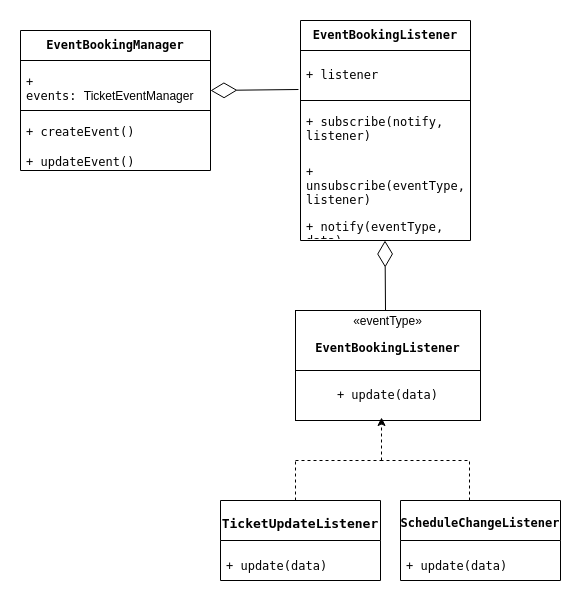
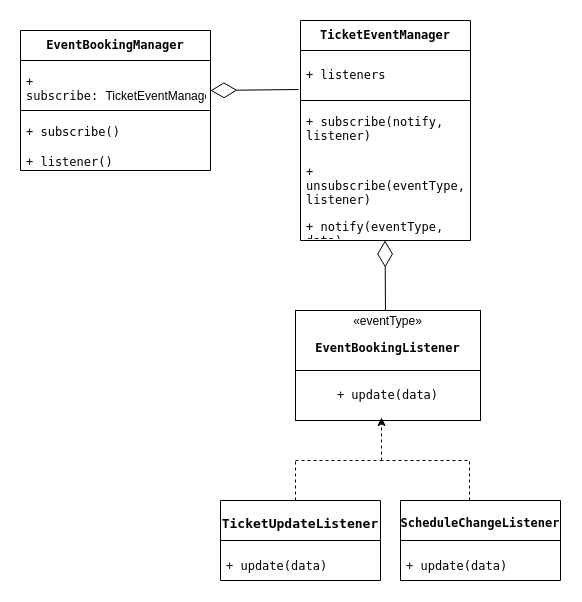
  <mxCell id="0" />
  <mxCell id="1" parent="0" />
  <mxCell id="2" value="&lt;p data-pm-slice=&quot;1 1 [&amp;quot;list&amp;quot;,{&amp;quot;spread&amp;quot;:true,&amp;quot;start&amp;quot;:1400,&amp;quot;end&amp;quot;:3936},&amp;quot;regular_list_item&amp;quot;,{&amp;quot;start&amp;quot;:1920,&amp;quot;end&amp;quot;:2423},&amp;quot;list&amp;quot;,{&amp;quot;spread&amp;quot;:false,&amp;quot;start&amp;quot;:1959,&amp;quot;end&amp;quot;:2423},&amp;quot;regular_list_item&amp;quot;,{&amp;quot;start&amp;quot;:1959,&amp;quot;end&amp;quot;:2074}]&quot;&gt;&lt;code&gt;&lt;b&gt;EventBookingManager&lt;/b&gt;&lt;/code&gt;&lt;/p&gt;" style="swimlane;fontStyle=0;childLayout=stackLayout;horizontal=1;startSize=30;horizontalStack=0;resizeParent=1;resizeParentMax=0;resizeLast=0;collapsible=1;marginBottom=0;whiteSpace=wrap;html=1;" vertex="1" parent="1"><mxGeometry x="20" y="30" width="190" height="140" as="geometry" /></mxCell>
- <mxCell id="3" value="&lt;p data-pm-slice=&quot;1 1 [&amp;quot;list&amp;quot;,{&amp;quot;spread&amp;quot;:true,&amp;quot;start&amp;quot;:1400,&amp;quot;end&amp;quot;:3936},&amp;quot;regular_list_item&amp;quot;,{&amp;quot;start&amp;quot;:1400,&amp;quot;end&amp;quot;:1918},&amp;quot;list&amp;quot;,{&amp;quot;spread&amp;quot;:false,&amp;quot;start&amp;quot;:1439,&amp;quot;end&amp;quot;:1918},&amp;quot;regular_list_item&amp;quot;,{&amp;quot;start&amp;quot;:1439,&amp;quot;end&amp;quot;:1569},&amp;quot;list&amp;quot;,{&amp;quot;spread&amp;quot;:false,&amp;quot;start&amp;quot;:1477,&amp;quot;end&amp;quot;:1569},&amp;quot;regular_list_item&amp;quot;,{&amp;quot;start&amp;quot;:1477,&amp;quot;end&amp;quot;:1569}]&quot;&gt;&lt;code&gt;+ events:&amp;nbsp;&lt;/code&gt;&lt;span style=&quot;background-color: transparent; color: light-dark(rgb(0, 0, 0), rgb(255, 255, 255));&quot;&gt;TicketEventManager&lt;/span&gt;&lt;/p&gt;" style="text;strokeColor=default;fillColor=none;align=left;verticalAlign=middle;spacingLeft=4;spacingRight=4;overflow=hidden;points=[[0,0.5],[1,0.5]];portConstraint=eastwest;rotatable=0;whiteSpace=wrap;html=1;strokeWidth=1;" vertex="1" parent="2"><mxGeometry y="30" width="190" height="50" as="geometry" /></mxCell>
- <mxCell id="4" value="&lt;p data-pm-slice=&quot;1 1 [&amp;quot;list&amp;quot;,{&amp;quot;spread&amp;quot;:true,&amp;quot;start&amp;quot;:1400,&amp;quot;end&amp;quot;:3936},&amp;quot;regular_list_item&amp;quot;,{&amp;quot;start&amp;quot;:1920,&amp;quot;end&amp;quot;:2423},&amp;quot;list&amp;quot;,{&amp;quot;spread&amp;quot;:false,&amp;quot;start&amp;quot;:1959,&amp;quot;end&amp;quot;:2423},&amp;quot;regular_list_item&amp;quot;,{&amp;quot;start&amp;quot;:1959,&amp;quot;end&amp;quot;:2074},&amp;quot;list&amp;quot;,{&amp;quot;spread&amp;quot;:false,&amp;quot;start&amp;quot;:1996,&amp;quot;end&amp;quot;:2074},&amp;quot;regular_list_item&amp;quot;,{&amp;quot;start&amp;quot;:1996,&amp;quot;end&amp;quot;:2074}]&quot;&gt;&lt;code&gt;+ createEvent()&lt;/code&gt;&lt;/p&gt;" style="text;strokeColor=none;fillColor=none;align=left;verticalAlign=middle;spacingLeft=4;spacingRight=4;overflow=hidden;points=[[0,0.5],[1,0.5]];portConstraint=eastwest;rotatable=0;whiteSpace=wrap;html=1;" vertex="1" parent="2"><mxGeometry y="80" width="190" height="30" as="geometry" /></mxCell>
- <mxCell id="5" value="&lt;p data-pm-slice=&quot;1 1 [&amp;quot;list&amp;quot;,{&amp;quot;spread&amp;quot;:true,&amp;quot;start&amp;quot;:1400,&amp;quot;end&amp;quot;:3936},&amp;quot;regular_list_item&amp;quot;,{&amp;quot;start&amp;quot;:1920,&amp;quot;end&amp;quot;:2423},&amp;quot;list&amp;quot;,{&amp;quot;spread&amp;quot;:false,&amp;quot;start&amp;quot;:1959,&amp;quot;end&amp;quot;:2423},&amp;quot;regular_list_item&amp;quot;,{&amp;quot;start&amp;quot;:1959,&amp;quot;end&amp;quot;:2074},&amp;quot;list&amp;quot;,{&amp;quot;spread&amp;quot;:false,&amp;quot;start&amp;quot;:1996,&amp;quot;end&amp;quot;:2074},&amp;quot;regular_list_item&amp;quot;,{&amp;quot;start&amp;quot;:1996,&amp;quot;end&amp;quot;:2074}]&quot;&gt;&lt;code&gt;+ updateEvent()&lt;/code&gt;&lt;/p&gt;" style="text;strokeColor=none;fillColor=none;align=left;verticalAlign=middle;spacingLeft=4;spacingRight=4;overflow=hidden;points=[[0,0.5],[1,0.5]];portConstraint=eastwest;rotatable=0;whiteSpace=wrap;html=1;" vertex="1" parent="2"><mxGeometry y="110" width="190" height="30" as="geometry" /></mxCell>
+ <mxCell id="3" value="&lt;p data-pm-slice=&quot;1 1 [&amp;quot;list&amp;quot;,{&amp;quot;spread&amp;quot;:true,&amp;quot;start&amp;quot;:1400,&amp;quot;end&amp;quot;:3936},&amp;quot;regular_list_item&amp;quot;,{&amp;quot;start&amp;quot;:1400,&amp;quot;end&amp;quot;:1918},&amp;quot;list&amp;quot;,{&amp;quot;spread&amp;quot;:false,&amp;quot;start&amp;quot;:1439,&amp;quot;end&amp;quot;:1918},&amp;quot;regular_list_item&amp;quot;,{&amp;quot;start&amp;quot;:1439,&amp;quot;end&amp;quot;:1569},&amp;quot;list&amp;quot;,{&amp;quot;spread&amp;quot;:false,&amp;quot;start&amp;quot;:1477,&amp;quot;end&amp;quot;:1569},&amp;quot;regular_list_item&amp;quot;,{&amp;quot;start&amp;quot;:1477,&amp;quot;end&amp;quot;:1569}]&quot;&gt;&lt;code&gt;+ subscribe:&amp;nbsp;&lt;/code&gt;&lt;span style=&quot;background-color: transparent; color: light-dark(rgb(0, 0, 0), rgb(255, 255, 255));&quot;&gt;TicketEventManager&lt;/span&gt;&lt;/p&gt;" style="text;strokeColor=default;fillColor=none;align=left;verticalAlign=middle;spacingLeft=4;spacingRight=4;overflow=hidden;points=[[0,0.5],[1,0.5]];portConstraint=eastwest;rotatable=0;whiteSpace=wrap;html=1;strokeWidth=1;" vertex="1" parent="2"><mxGeometry y="30" width="190" height="50" as="geometry" /></mxCell>
+ <mxCell id="4" value="&lt;p data-pm-slice=&quot;1 1 [&amp;quot;list&amp;quot;,{&amp;quot;spread&amp;quot;:true,&amp;quot;start&amp;quot;:1400,&amp;quot;end&amp;quot;:3936},&amp;quot;regular_list_item&amp;quot;,{&amp;quot;start&amp;quot;:1920,&amp;quot;end&amp;quot;:2423},&amp;quot;list&amp;quot;,{&amp;quot;spread&amp;quot;:false,&amp;quot;start&amp;quot;:1959,&amp;quot;end&amp;quot;:2423},&amp;quot;regular_list_item&amp;quot;,{&amp;quot;start&amp;quot;:1959,&amp;quot;end&amp;quot;:2074},&amp;quot;list&amp;quot;,{&amp;quot;spread&amp;quot;:false,&amp;quot;start&amp;quot;:1996,&amp;quot;end&amp;quot;:2074},&amp;quot;regular_list_item&amp;quot;,{&amp;quot;start&amp;quot;:1996,&amp;quot;end&amp;quot;:2074}]&quot;&gt;&lt;code&gt;+ subscribe()&lt;/code&gt;&lt;/p&gt;" style="text;strokeColor=none;fillColor=none;align=left;verticalAlign=middle;spacingLeft=4;spacingRight=4;overflow=hidden;points=[[0,0.5],[1,0.5]];portConstraint=eastwest;rotatable=0;whiteSpace=wrap;html=1;" vertex="1" parent="2"><mxGeometry y="80" width="190" height="30" as="geometry" /></mxCell>
+ <mxCell id="5" value="&lt;p data-pm-slice=&quot;1 1 [&amp;quot;list&amp;quot;,{&amp;quot;spread&amp;quot;:true,&amp;quot;start&amp;quot;:1400,&amp;quot;end&amp;quot;:3936},&amp;quot;regular_list_item&amp;quot;,{&amp;quot;start&amp;quot;:1920,&amp;quot;end&amp;quot;:2423},&amp;quot;list&amp;quot;,{&amp;quot;spread&amp;quot;:false,&amp;quot;start&amp;quot;:1959,&amp;quot;end&amp;quot;:2423},&amp;quot;regular_list_item&amp;quot;,{&amp;quot;start&amp;quot;:1959,&amp;quot;end&amp;quot;:2074},&amp;quot;list&amp;quot;,{&amp;quot;spread&amp;quot;:false,&amp;quot;start&amp;quot;:1996,&amp;quot;end&amp;quot;:2074},&amp;quot;regular_list_item&amp;quot;,{&amp;quot;start&amp;quot;:1996,&amp;quot;end&amp;quot;:2074}]&quot;&gt;&lt;code&gt;+ listener()&lt;/code&gt;&lt;/p&gt;" style="text;strokeColor=none;fillColor=none;align=left;verticalAlign=middle;spacingLeft=4;spacingRight=4;overflow=hidden;points=[[0,0.5],[1,0.5]];portConstraint=eastwest;rotatable=0;whiteSpace=wrap;html=1;" vertex="1" parent="2"><mxGeometry y="110" width="190" height="30" as="geometry" /></mxCell>
  <mxCell id="6" value="" style="endArrow=diamondThin;endFill=0;endSize=24;html=1;rounded=0;exitX=-0.012;exitY=0.78;exitDx=0;exitDy=0;exitPerimeter=0;" edge="1" parent="1" source="8"><mxGeometry width="160" relative="1" as="geometry"><mxPoint x="310" y="90" as="sourcePoint" /><mxPoint x="210" y="90" as="targetPoint" /></mxGeometry></mxCell>
- <mxCell id="7" value="&lt;p data-pm-slice=&quot;1 1 [&amp;quot;list&amp;quot;,{&amp;quot;spread&amp;quot;:true,&amp;quot;start&amp;quot;:1400,&amp;quot;end&amp;quot;:3936},&amp;quot;regular_list_item&amp;quot;,{&amp;quot;start&amp;quot;:1920,&amp;quot;end&amp;quot;:2423},&amp;quot;list&amp;quot;,{&amp;quot;spread&amp;quot;:false,&amp;quot;start&amp;quot;:1959,&amp;quot;end&amp;quot;:2423},&amp;quot;regular_list_item&amp;quot;,{&amp;quot;start&amp;quot;:2077,&amp;quot;end&amp;quot;:2244}]&quot;&gt;&lt;code&gt;&lt;b&gt;EventBookingListener&lt;/b&gt;&lt;/code&gt;&lt;/p&gt;" style="swimlane;fontStyle=0;childLayout=stackLayout;horizontal=1;startSize=30;horizontalStack=0;resizeParent=1;resizeParentMax=0;resizeLast=0;collapsible=1;marginBottom=0;whiteSpace=wrap;html=1;" vertex="1" parent="1"><mxGeometry x="300" width="170" height="220" as="geometry" y="20" /></mxCell>
- <mxCell id="8" value="&lt;p data-pm-slice=&quot;1 1 [&amp;quot;list&amp;quot;,{&amp;quot;spread&amp;quot;:true,&amp;quot;start&amp;quot;:1400,&amp;quot;end&amp;quot;:3936},&amp;quot;regular_list_item&amp;quot;,{&amp;quot;start&amp;quot;:1400,&amp;quot;end&amp;quot;:1918},&amp;quot;list&amp;quot;,{&amp;quot;spread&amp;quot;:false,&amp;quot;start&amp;quot;:1439,&amp;quot;end&amp;quot;:1918},&amp;quot;regular_list_item&amp;quot;,{&amp;quot;start&amp;quot;:1572,&amp;quot;end&amp;quot;:1740},&amp;quot;list&amp;quot;,{&amp;quot;spread&amp;quot;:false,&amp;quot;start&amp;quot;:1614,&amp;quot;end&amp;quot;:1740},&amp;quot;regular_list_item&amp;quot;,{&amp;quot;start&amp;quot;:1614,&amp;quot;end&amp;quot;:1740}]&quot;&gt;&lt;code&gt;+ listener&lt;/code&gt;&lt;/p&gt;" style="text;strokeColor=default;fillColor=none;align=left;verticalAlign=middle;spacingLeft=4;spacingRight=4;overflow=hidden;points=[[0,0.5],[1,0.5]];portConstraint=eastwest;rotatable=0;whiteSpace=wrap;html=1;strokeWidth=1;" vertex="1" parent="7"><mxGeometry y="30" width="170" height="50" as="geometry" /></mxCell>
+ <mxCell id="7" value="&lt;p data-pm-slice=&quot;1 1 [&amp;quot;list&amp;quot;,{&amp;quot;spread&amp;quot;:true,&amp;quot;start&amp;quot;:1400,&amp;quot;end&amp;quot;:3936},&amp;quot;regular_list_item&amp;quot;,{&amp;quot;start&amp;quot;:1920,&amp;quot;end&amp;quot;:2423},&amp;quot;list&amp;quot;,{&amp;quot;spread&amp;quot;:false,&amp;quot;start&amp;quot;:1959,&amp;quot;end&amp;quot;:2423},&amp;quot;regular_list_item&amp;quot;,{&amp;quot;start&amp;quot;:2077,&amp;quot;end&amp;quot;:2244}]&quot;&gt;&lt;code&gt;&lt;b&gt;TicketEventManager&lt;/b&gt;&lt;/code&gt;&lt;/p&gt;" style="swimlane;fontStyle=0;childLayout=stackLayout;horizontal=1;startSize=30;horizontalStack=0;resizeParent=1;resizeParentMax=0;resizeLast=0;collapsible=1;marginBottom=0;whiteSpace=wrap;html=1;" vertex="1" parent="1"><mxGeometry x="300" width="170" height="220" as="geometry" y="20" /></mxCell>
+ <mxCell id="8" value="&lt;p data-pm-slice=&quot;1 1 [&amp;quot;list&amp;quot;,{&amp;quot;spread&amp;quot;:true,&amp;quot;start&amp;quot;:1400,&amp;quot;end&amp;quot;:3936},&amp;quot;regular_list_item&amp;quot;,{&amp;quot;start&amp;quot;:1400,&amp;quot;end&amp;quot;:1918},&amp;quot;list&amp;quot;,{&amp;quot;spread&amp;quot;:false,&amp;quot;start&amp;quot;:1439,&amp;quot;end&amp;quot;:1918},&amp;quot;regular_list_item&amp;quot;,{&amp;quot;start&amp;quot;:1572,&amp;quot;end&amp;quot;:1740},&amp;quot;list&amp;quot;,{&amp;quot;spread&amp;quot;:false,&amp;quot;start&amp;quot;:1614,&amp;quot;end&amp;quot;:1740},&amp;quot;regular_list_item&amp;quot;,{&amp;quot;start&amp;quot;:1614,&amp;quot;end&amp;quot;:1740}]&quot;&gt;&lt;code&gt;+ listeners&lt;/code&gt;&lt;/p&gt;" style="text;strokeColor=default;fillColor=none;align=left;verticalAlign=middle;spacingLeft=4;spacingRight=4;overflow=hidden;points=[[0,0.5],[1,0.5]];portConstraint=eastwest;rotatable=0;whiteSpace=wrap;html=1;strokeWidth=1;" vertex="1" parent="7"><mxGeometry y="30" width="170" height="50" as="geometry" /></mxCell>
  <mxCell id="9" value="&lt;p data-pm-slice=&quot;1 1 [&amp;quot;list&amp;quot;,{&amp;quot;spread&amp;quot;:true,&amp;quot;start&amp;quot;:1400,&amp;quot;end&amp;quot;:3936},&amp;quot;regular_list_item&amp;quot;,{&amp;quot;start&amp;quot;:1920,&amp;quot;end&amp;quot;:2423},&amp;quot;list&amp;quot;,{&amp;quot;spread&amp;quot;:false,&amp;quot;start&amp;quot;:1959,&amp;quot;end&amp;quot;:2423},&amp;quot;regular_list_item&amp;quot;,{&amp;quot;start&amp;quot;:2077,&amp;quot;end&amp;quot;:2244},&amp;quot;list&amp;quot;,{&amp;quot;spread&amp;quot;:false,&amp;quot;start&amp;quot;:2118,&amp;quot;end&amp;quot;:2244},&amp;quot;regular_list_item&amp;quot;,{&amp;quot;start&amp;quot;:2118,&amp;quot;end&amp;quot;:2244}]&quot;&gt;&lt;code&gt;+ subscribe(notify, listener)&lt;/code&gt;&lt;/p&gt;" style="text;strokeColor=none;fillColor=none;align=left;verticalAlign=middle;spacingLeft=4;spacingRight=4;overflow=hidden;points=[[0,0.5],[1,0.5]];portConstraint=eastwest;rotatable=0;whiteSpace=wrap;html=1;" vertex="1" parent="7"><mxGeometry y="80" width="170" height="50" as="geometry" /></mxCell>
  <mxCell id="10" value="&lt;p data-pm-slice=&quot;1 1 [&amp;quot;list&amp;quot;,{&amp;quot;spread&amp;quot;:true,&amp;quot;start&amp;quot;:1400,&amp;quot;end&amp;quot;:3936},&amp;quot;regular_list_item&amp;quot;,{&amp;quot;start&amp;quot;:1400,&amp;quot;end&amp;quot;:1918},&amp;quot;list&amp;quot;,{&amp;quot;spread&amp;quot;:false,&amp;quot;start&amp;quot;:1439,&amp;quot;end&amp;quot;:1918},&amp;quot;regular_list_item&amp;quot;,{&amp;quot;start&amp;quot;:1572,&amp;quot;end&amp;quot;:1740},&amp;quot;list&amp;quot;,{&amp;quot;spread&amp;quot;:false,&amp;quot;start&amp;quot;:1614,&amp;quot;end&amp;quot;:1740},&amp;quot;regular_list_item&amp;quot;,{&amp;quot;start&amp;quot;:1614,&amp;quot;end&amp;quot;:1740}]&quot;&gt;&lt;code&gt;+ unsubscribe(eventType, listener)&lt;/code&gt;&lt;/p&gt;&lt;p data-pm-slice=&quot;1 1 [&amp;quot;list&amp;quot;,{&amp;quot;spread&amp;quot;:true,&amp;quot;start&amp;quot;:1400,&amp;quot;end&amp;quot;:3936},&amp;quot;regular_list_item&amp;quot;,{&amp;quot;start&amp;quot;:1400,&amp;quot;end&amp;quot;:1918},&amp;quot;list&amp;quot;,{&amp;quot;spread&amp;quot;:false,&amp;quot;start&amp;quot;:1439,&amp;quot;end&amp;quot;:1918},&amp;quot;regular_list_item&amp;quot;,{&amp;quot;start&amp;quot;:1572,&amp;quot;end&amp;quot;:1740},&amp;quot;list&amp;quot;,{&amp;quot;spread&amp;quot;:false,&amp;quot;start&amp;quot;:1614,&amp;quot;end&amp;quot;:1740},&amp;quot;regular_list_item&amp;quot;,{&amp;quot;start&amp;quot;:1614,&amp;quot;end&amp;quot;:1740}]&quot;&gt;&lt;code&gt;+ notify(eventType, data)&lt;/code&gt;&lt;/p&gt;" style="text;strokeColor=none;fillColor=none;align=left;verticalAlign=middle;spacingLeft=4;spacingRight=4;overflow=hidden;points=[[0,0.5],[1,0.5]];portConstraint=eastwest;rotatable=0;whiteSpace=wrap;html=1;" vertex="1" parent="7"><mxGeometry y="130" width="170" height="90" as="geometry" /></mxCell>
  <mxCell id="11" value="" style="endArrow=diamondThin;endFill=0;endSize=24;html=1;rounded=0;" edge="1" parent="1"><mxGeometry width="160" relative="1" as="geometry"><mxPoint x="385" y="310" as="sourcePoint" /><mxPoint x="384.5" y="240" as="targetPoint" /></mxGeometry></mxCell>
  <mxCell id="12" value="«eventType»&lt;br&gt;&lt;p data-pm-slice=&quot;1 1 [&amp;quot;list&amp;quot;,{&amp;quot;spread&amp;quot;:true,&amp;quot;start&amp;quot;:1400,&amp;quot;end&amp;quot;:3936},&amp;quot;regular_list_item&amp;quot;,{&amp;quot;start&amp;quot;:1920,&amp;quot;end&amp;quot;:2423},&amp;quot;list&amp;quot;,{&amp;quot;spread&amp;quot;:false,&amp;quot;start&amp;quot;:1959,&amp;quot;end&amp;quot;:2423},&amp;quot;regular_list_item&amp;quot;,{&amp;quot;start&amp;quot;:2247,&amp;quot;end&amp;quot;:2328}]&quot;&gt;&lt;code&gt;&lt;b&gt;EventBookingListener&lt;/b&gt;&lt;/code&gt;&lt;/p&gt;" style="html=1;whiteSpace=wrap;" vertex="1" parent="1"><mxGeometry x="295" y="310" width="185" height="60" as="geometry" /></mxCell>
  <mxCell id="13" value="&lt;p data-pm-slice=&quot;1 1 [&amp;quot;list&amp;quot;,{&amp;quot;spread&amp;quot;:true,&amp;quot;start&amp;quot;:1400,&amp;quot;end&amp;quot;:3936},&amp;quot;regular_list_item&amp;quot;,{&amp;quot;start&amp;quot;:1400,&amp;quot;end&amp;quot;:1918},&amp;quot;list&amp;quot;,{&amp;quot;spread&amp;quot;:false,&amp;quot;start&amp;quot;:1439,&amp;quot;end&amp;quot;:1918},&amp;quot;regular_list_item&amp;quot;,{&amp;quot;start&amp;quot;:1743,&amp;quot;end&amp;quot;:1830},&amp;quot;list&amp;quot;,{&amp;quot;spread&amp;quot;:false,&amp;quot;start&amp;quot;:1804,&amp;quot;end&amp;quot;:1830},&amp;quot;regular_list_item&amp;quot;,{&amp;quot;start&amp;quot;:1804,&amp;quot;end&amp;quot;:1830}]&quot;&gt;&lt;code&gt;+ update(data)&lt;/code&gt;&lt;/p&gt;" style="html=1;whiteSpace=wrap;" vertex="1" parent="1"><mxGeometry x="295" y="370" width="185" height="50" as="geometry" /></mxCell>
  <mxCell id="14" value="" style="endArrow=classic;html=1;rounded=0;dashed=1;entryX=0.465;entryY=0.94;entryDx=0;entryDy=0;entryPerimeter=0;" edge="1" parent="1" target="13"><mxGeometry width="50" height="50" relative="1" as="geometry"><mxPoint x="381" y="460" as="sourcePoint" /><mxPoint x="390" y="430" as="targetPoint" /></mxGeometry></mxCell>
  <mxCell id="15" value="" style="endArrow=none;html=1;rounded=0;dashed=1;" edge="1" parent="1"><mxGeometry width="50" height="50" relative="1" as="geometry"><mxPoint x="295" y="460" as="sourcePoint" /><mxPoint x="385" y="460" as="targetPoint" /></mxGeometry></mxCell>
  <mxCell id="16" value="" style="endArrow=none;html=1;rounded=0;dashed=1;" edge="1" parent="1"><mxGeometry width="50" height="50" relative="1" as="geometry"><mxPoint x="295" y="500" as="sourcePoint" /><mxPoint x="295" y="460" as="targetPoint" /></mxGeometry></mxCell>
  <mxCell id="17" value="" style="endArrow=none;html=1;rounded=0;dashed=1;" edge="1" parent="1"><mxGeometry width="50" height="50" relative="1" as="geometry"><mxPoint x="380" y="460" as="sourcePoint" /><mxPoint x="470" y="460" as="targetPoint" /></mxGeometry></mxCell>
  <mxCell id="18" value="" style="endArrow=none;html=1;rounded=0;dashed=1;" edge="1" parent="1"><mxGeometry width="50" height="50" relative="1" as="geometry"><mxPoint x="469" y="500" as="sourcePoint" /><mxPoint x="469" y="460" as="targetPoint" /></mxGeometry></mxCell>
  <mxCell id="19" value="&lt;p data-pm-slice=&quot;1 1 [&amp;quot;list&amp;quot;,{&amp;quot;spread&amp;quot;:true,&amp;quot;start&amp;quot;:1400,&amp;quot;end&amp;quot;:3936},&amp;quot;regular_list_item&amp;quot;,{&amp;quot;start&amp;quot;:1920,&amp;quot;end&amp;quot;:2423},&amp;quot;list&amp;quot;,{&amp;quot;spread&amp;quot;:false,&amp;quot;start&amp;quot;:1959,&amp;quot;end&amp;quot;:2423},&amp;quot;regular_list_item&amp;quot;,{&amp;quot;start&amp;quot;:2331,&amp;quot;end&amp;quot;:2423}]&quot;&gt;&lt;code&gt;&lt;font style=&quot;font-size: 13px;&quot;&gt;&lt;b&gt;TicketUpdateListener&lt;/b&gt;&lt;/font&gt;&lt;/code&gt;&lt;/p&gt;" style="swimlane;fontStyle=0;align=center;verticalAlign=top;childLayout=stackLayout;horizontal=1;startSize=40;horizontalStack=0;resizeParent=1;resizeParentMax=0;resizeLast=0;collapsible=1;marginBottom=0;whiteSpace=wrap;html=1;fontSize=9;" vertex="1" parent="1"><mxGeometry x="220" y="500" width="160" height="80" as="geometry" /></mxCell>
  <mxCell id="20" value="&lt;p data-pm-slice=&quot;1 1 [&amp;quot;list&amp;quot;,{&amp;quot;spread&amp;quot;:true,&amp;quot;start&amp;quot;:1400,&amp;quot;end&amp;quot;:3936},&amp;quot;regular_list_item&amp;quot;,{&amp;quot;start&amp;quot;:1400,&amp;quot;end&amp;quot;:1918},&amp;quot;list&amp;quot;,{&amp;quot;spread&amp;quot;:false,&amp;quot;start&amp;quot;:1439,&amp;quot;end&amp;quot;:1918},&amp;quot;regular_list_item&amp;quot;,{&amp;quot;start&amp;quot;:1833,&amp;quot;end&amp;quot;:1918},&amp;quot;list&amp;quot;,{&amp;quot;spread&amp;quot;:false,&amp;quot;start&amp;quot;:1892,&amp;quot;end&amp;quot;:1918},&amp;quot;regular_list_item&amp;quot;,{&amp;quot;start&amp;quot;:1892,&amp;quot;end&amp;quot;:1918}]&quot;&gt;&lt;code&gt;+ update(data)&lt;/code&gt;&lt;/p&gt;" style="text;strokeColor=none;fillColor=none;align=left;verticalAlign=top;spacingLeft=4;spacingRight=4;overflow=hidden;rotatable=0;points=[[0,0.5],[1,0.5]];portConstraint=eastwest;whiteSpace=wrap;html=1;fontStyle=0" vertex="1" parent="19"><mxGeometry y="40" width="160" height="40" as="geometry" /></mxCell>
  <mxCell id="21" value="&lt;p data-pm-slice=&quot;1 1 [&amp;quot;list&amp;quot;,{&amp;quot;spread&amp;quot;:true,&amp;quot;start&amp;quot;:1400,&amp;quot;end&amp;quot;:3936},&amp;quot;regular_list_item&amp;quot;,{&amp;quot;start&amp;quot;:1920,&amp;quot;end&amp;quot;:2423},&amp;quot;list&amp;quot;,{&amp;quot;spread&amp;quot;:false,&amp;quot;start&amp;quot;:1959,&amp;quot;end&amp;quot;:2423},&amp;quot;regular_list_item&amp;quot;,{&amp;quot;start&amp;quot;:2331,&amp;quot;end&amp;quot;:2423}]&quot;&gt;&lt;code&gt;&lt;font style=&quot;font-size: 12px;&quot;&gt;ScheduleChangeListener&lt;/font&gt;&lt;/code&gt;&lt;/p&gt;" style="swimlane;fontStyle=1;align=center;verticalAlign=top;childLayout=stackLayout;horizontal=1;startSize=40;horizontalStack=0;resizeParent=1;resizeParentMax=0;resizeLast=0;collapsible=1;marginBottom=0;whiteSpace=wrap;html=1;fontSize=9;" vertex="1" parent="1"><mxGeometry x="400" y="500" width="160" height="80" as="geometry" /></mxCell>
  <mxCell id="22" value="&lt;p data-pm-slice=&quot;1 1 [&amp;quot;list&amp;quot;,{&amp;quot;spread&amp;quot;:true,&amp;quot;start&amp;quot;:1400,&amp;quot;end&amp;quot;:3936},&amp;quot;regular_list_item&amp;quot;,{&amp;quot;start&amp;quot;:1400,&amp;quot;end&amp;quot;:1918},&amp;quot;list&amp;quot;,{&amp;quot;spread&amp;quot;:false,&amp;quot;start&amp;quot;:1439,&amp;quot;end&amp;quot;:1918},&amp;quot;regular_list_item&amp;quot;,{&amp;quot;start&amp;quot;:1833,&amp;quot;end&amp;quot;:1918},&amp;quot;list&amp;quot;,{&amp;quot;spread&amp;quot;:false,&amp;quot;start&amp;quot;:1892,&amp;quot;end&amp;quot;:1918},&amp;quot;regular_list_item&amp;quot;,{&amp;quot;start&amp;quot;:1892,&amp;quot;end&amp;quot;:1918}]&quot;&gt;&lt;code&gt;+ update(data)&lt;/code&gt;&lt;/p&gt;" style="text;strokeColor=none;fillColor=none;align=left;verticalAlign=top;spacingLeft=4;spacingRight=4;overflow=hidden;rotatable=0;points=[[0,0.5],[1,0.5]];portConstraint=eastwest;whiteSpace=wrap;html=1;" vertex="1" parent="21"><mxGeometry y="40" width="160" height="40" as="geometry" /></mxCell>
